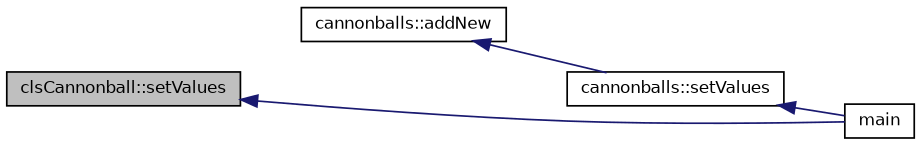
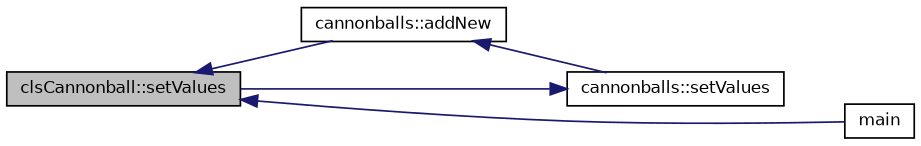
  digraph {
    rankdir=LR
    node [color=black fillcolor=white fontname=Helvetica fontsize=10 shape=record style=filled]
    edge [color=midnightblue dir=back fontname=Helvetica fontsize=10 labelfontname=Helvetica labelfontsize=10 style=solid]
    n1 [fillcolor=grey75 fontcolor=black height=0.2 label="clsCannonball::setValues" width=0.4]
    n2 [height=0.2 label="cannonballs::addNew" width=0.4]
    n3 [height=0.2 label=main width=0.4]
    n4 [height=0.2 label="cannonballs::setValues" width=0.4]
+   n1 -> n2
    n1 -> n3
    n2 -> n4
-   n4 -> n3
+   n4 -> n1
  }
